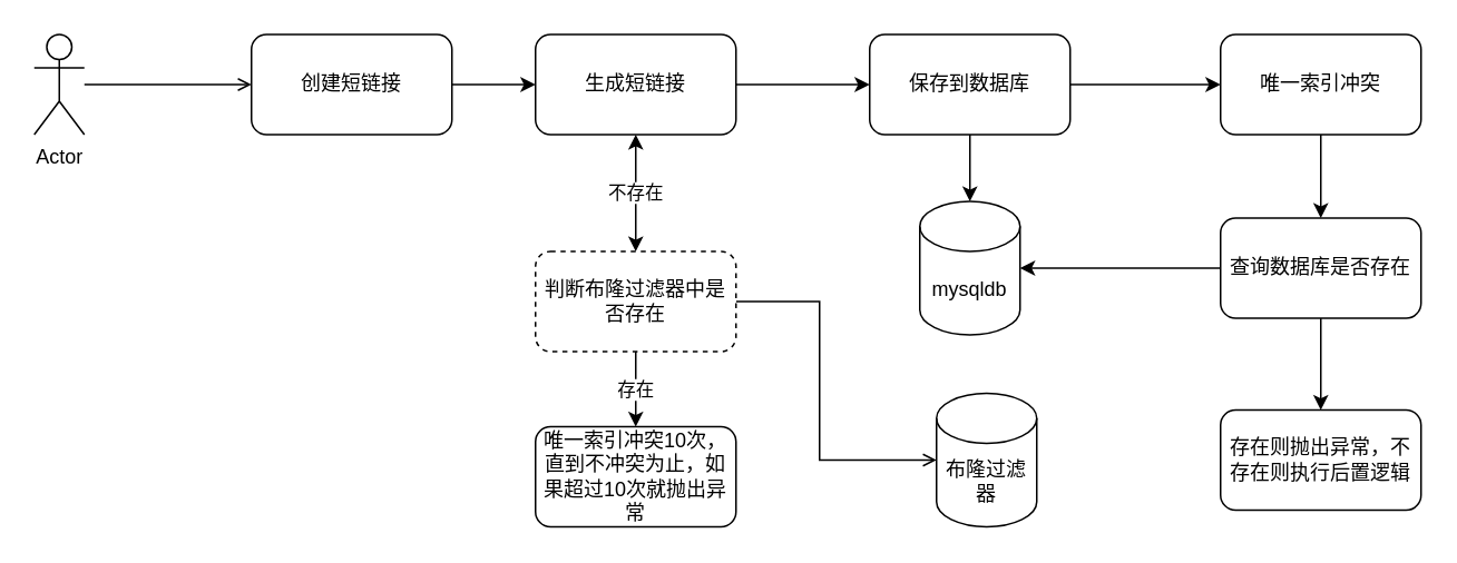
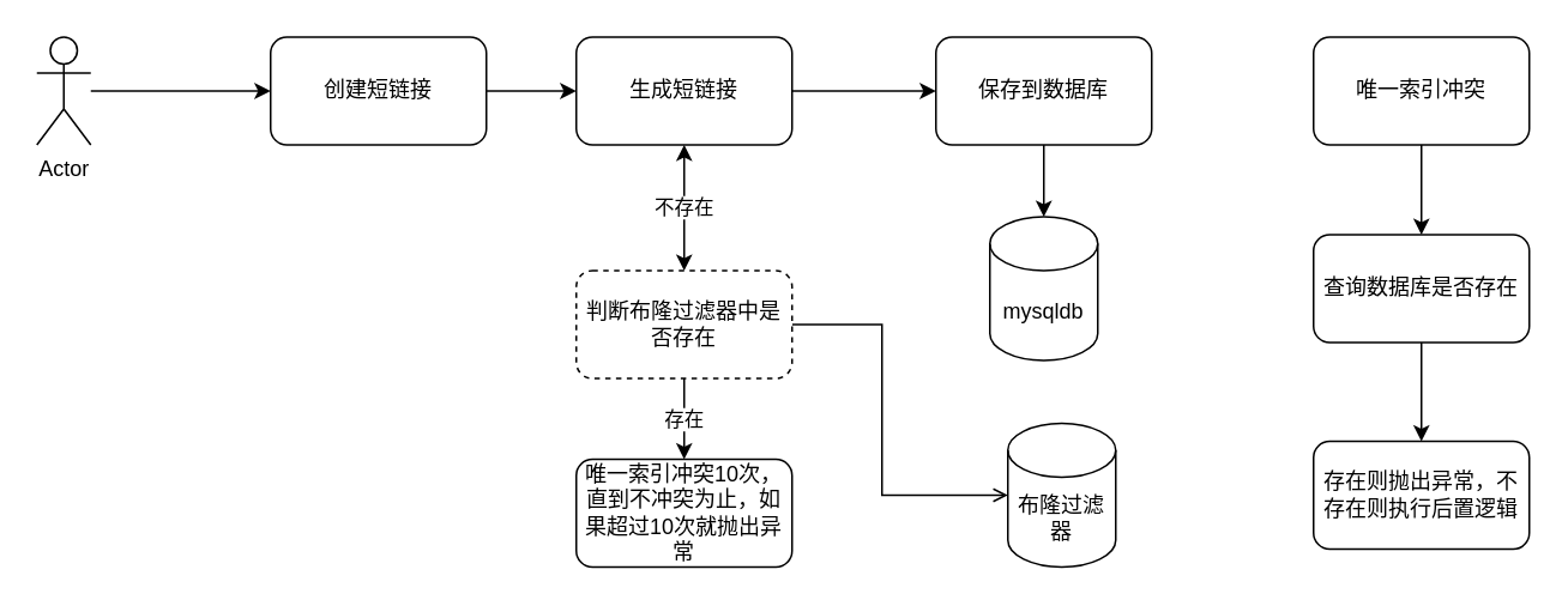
  <mxCell id="0" />
  <mxCell id="1" parent="0" />
- <mxCell id="2" style="edgeStyle=orthogonalEdgeStyle;rounded=0;orthogonalLoop=1;jettySize=auto;html=1;entryX=0;entryY=0.5;entryDx=0;entryDy=0;endArrow=open;" edge="1" parent="1" source="3" target="5"><mxGeometry relative="1" as="geometry" /></mxCell>
+ <mxCell id="2" style="edgeStyle=orthogonalEdgeStyle;rounded=0;orthogonalLoop=1;jettySize=auto;html=1;entryX=0;entryY=0.5;entryDx=0;entryDy=0;" edge="1" parent="1" source="3" target="5"><mxGeometry relative="1" as="geometry" /></mxCell>
  <mxCell id="3" value="Actor" style="shape=umlActor;verticalLabelPosition=bottom;verticalAlign=top;html=1;outlineConnect=0;" vertex="1" parent="1"><mxGeometry x="20" y="20" width="30" height="60" as="geometry" /></mxCell>
  <mxCell id="4" value="" style="edgeStyle=orthogonalEdgeStyle;rounded=0;orthogonalLoop=1;jettySize=auto;html=1;" edge="1" parent="1" source="5" target="7"><mxGeometry relative="1" as="geometry" /></mxCell>
  <mxCell id="5" value="创建短链接" style="rounded=1;whiteSpace=wrap;html=1;" vertex="1" parent="1"><mxGeometry x="150" y="20" width="120" height="60" as="geometry" /></mxCell>
  <mxCell id="6" value="" style="edgeStyle=orthogonalEdgeStyle;rounded=0;orthogonalLoop=1;jettySize=auto;html=1;" edge="1" parent="1" source="7" target="16"><mxGeometry relative="1" as="geometry" /></mxCell>
  <mxCell id="7" value="生成短链接" style="rounded=1;whiteSpace=wrap;html=1;" vertex="1" parent="1"><mxGeometry x="320" y="20" width="120" height="60" as="geometry" /></mxCell>
  <mxCell id="8" value="存在" style="edgeStyle=orthogonalEdgeStyle;rounded=0;orthogonalLoop=1;jettySize=auto;html=1;" edge="1" parent="1" source="10" target="11"><mxGeometry relative="1" as="geometry" /></mxCell>
  <mxCell id="9" value="" style="edgeStyle=orthogonalEdgeStyle;rounded=0;orthogonalLoop=1;jettySize=auto;html=1;endArrow=open;" edge="1" parent="1" source="10" target="12"><mxGeometry relative="1" as="geometry"><Array as="points"><mxPoint x="490" y="180" /><mxPoint x="490" y="275" /></Array></mxGeometry></mxCell>
  <mxCell id="10" value="判断布隆过滤器中是否存在" style="rounded=1;whiteSpace=wrap;html=1;dashed=1;" vertex="1" parent="1"><mxGeometry x="320" y="150" width="120" height="60" as="geometry" /></mxCell>
  <mxCell id="11" value="唯一索引冲突10次，直到不冲突为止，如果超过10次就抛出异常" style="rounded=1;whiteSpace=wrap;html=1;" vertex="1" parent="1"><mxGeometry x="320" y="255" width="120" height="60" as="geometry" /></mxCell>
  <mxCell id="12" value="布隆过滤器" style="shape=cylinder3;whiteSpace=wrap;html=1;boundedLbl=1;backgroundOutline=1;size=15;" vertex="1" parent="1"><mxGeometry x="560" y="235" width="60" height="80" as="geometry" /></mxCell>
  <mxCell id="13" value="不存在" style="endArrow=classic;startArrow=classic;html=1;rounded=0;entryX=0.5;entryY=1;entryDx=0;entryDy=0;exitX=0.5;exitY=0;exitDx=0;exitDy=0;" edge="1" parent="1" source="10" target="7"><mxGeometry width="50" height="50" relative="1" as="geometry"><mxPoint x="350" y="130" as="sourcePoint" /><mxPoint x="400" y="80" as="targetPoint" /></mxGeometry></mxCell>
  <mxCell id="14" value="" style="edgeStyle=orthogonalEdgeStyle;rounded=0;orthogonalLoop=1;jettySize=auto;html=1;" edge="1" parent="1" source="16" target="17"><mxGeometry relative="1" as="geometry" /></mxCell>
- <mxCell id="15" value="" style="edgeStyle=orthogonalEdgeStyle;rounded=0;orthogonalLoop=1;jettySize=auto;html=1;" edge="1" parent="1" source="16" target="19"><mxGeometry relative="1" as="geometry" /></mxCell>
  <mxCell id="16" value="保存到数据库" style="rounded=1;whiteSpace=wrap;html=1;" vertex="1" parent="1"><mxGeometry x="520" y="20" width="120" height="60" as="geometry" /></mxCell>
  <mxCell id="17" value="mysqldb" style="shape=cylinder3;whiteSpace=wrap;html=1;boundedLbl=1;backgroundOutline=1;size=15;" vertex="1" parent="1"><mxGeometry x="550" y="120" width="60" height="80" as="geometry" /></mxCell>
  <mxCell id="18" value="" style="edgeStyle=orthogonalEdgeStyle;rounded=0;orthogonalLoop=1;jettySize=auto;html=1;" edge="1" parent="1" source="19" target="22"><mxGeometry relative="1" as="geometry" /></mxCell>
  <mxCell id="19" value="唯一索引冲突" style="rounded=1;whiteSpace=wrap;html=1;" vertex="1" parent="1"><mxGeometry x="730" y="20" width="120" height="60" as="geometry" /></mxCell>
- <mxCell id="20" value="" style="edgeStyle=orthogonalEdgeStyle;rounded=0;orthogonalLoop=1;jettySize=auto;html=1;" edge="1" parent="1" source="22" target="17"><mxGeometry relative="1" as="geometry" /></mxCell>
  <mxCell id="21" value="" style="edgeStyle=orthogonalEdgeStyle;rounded=0;orthogonalLoop=1;jettySize=auto;html=1;" edge="1" parent="1" source="22" target="23"><mxGeometry relative="1" as="geometry" /></mxCell>
  <mxCell id="22" value="查询数据库是否存在" style="rounded=1;whiteSpace=wrap;html=1;" vertex="1" parent="1"><mxGeometry x="730" y="130" width="120" height="60" as="geometry" /></mxCell>
  <mxCell id="23" value="存在则抛出异常，不存在则执行后置逻辑" style="rounded=1;whiteSpace=wrap;html=1;" vertex="1" parent="1"><mxGeometry x="730" y="245" width="120" height="60" as="geometry" /></mxCell>
